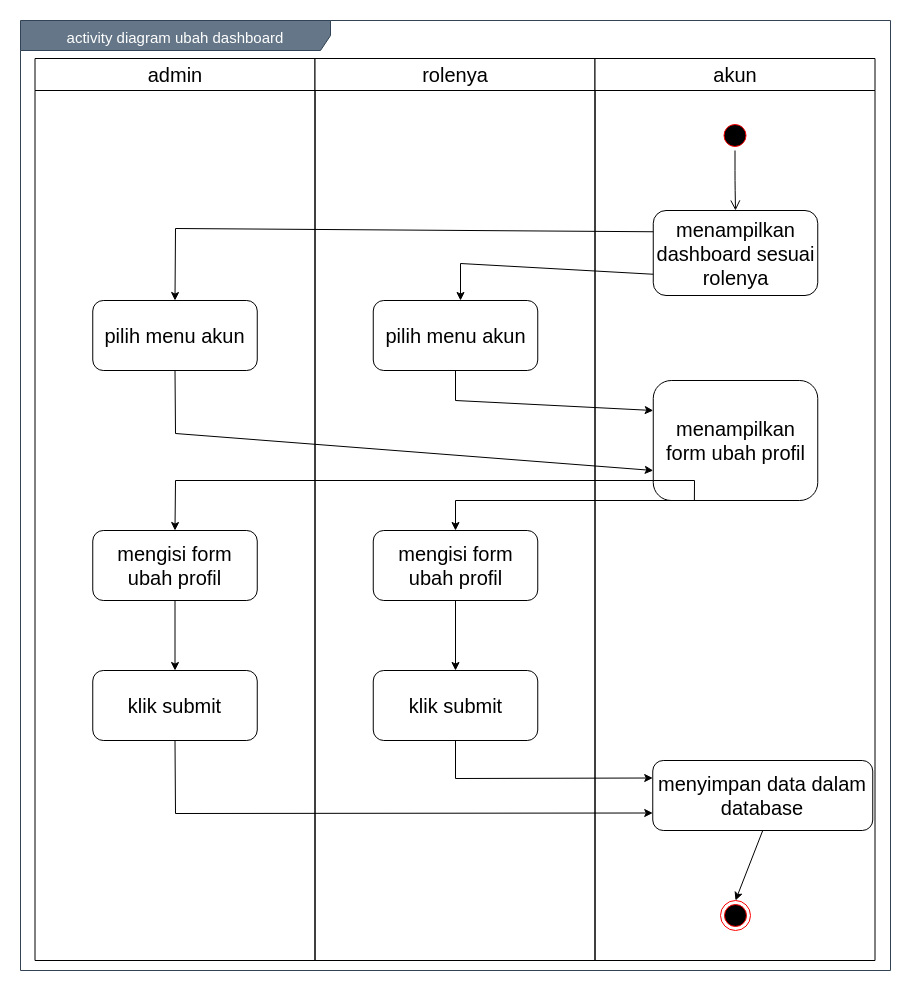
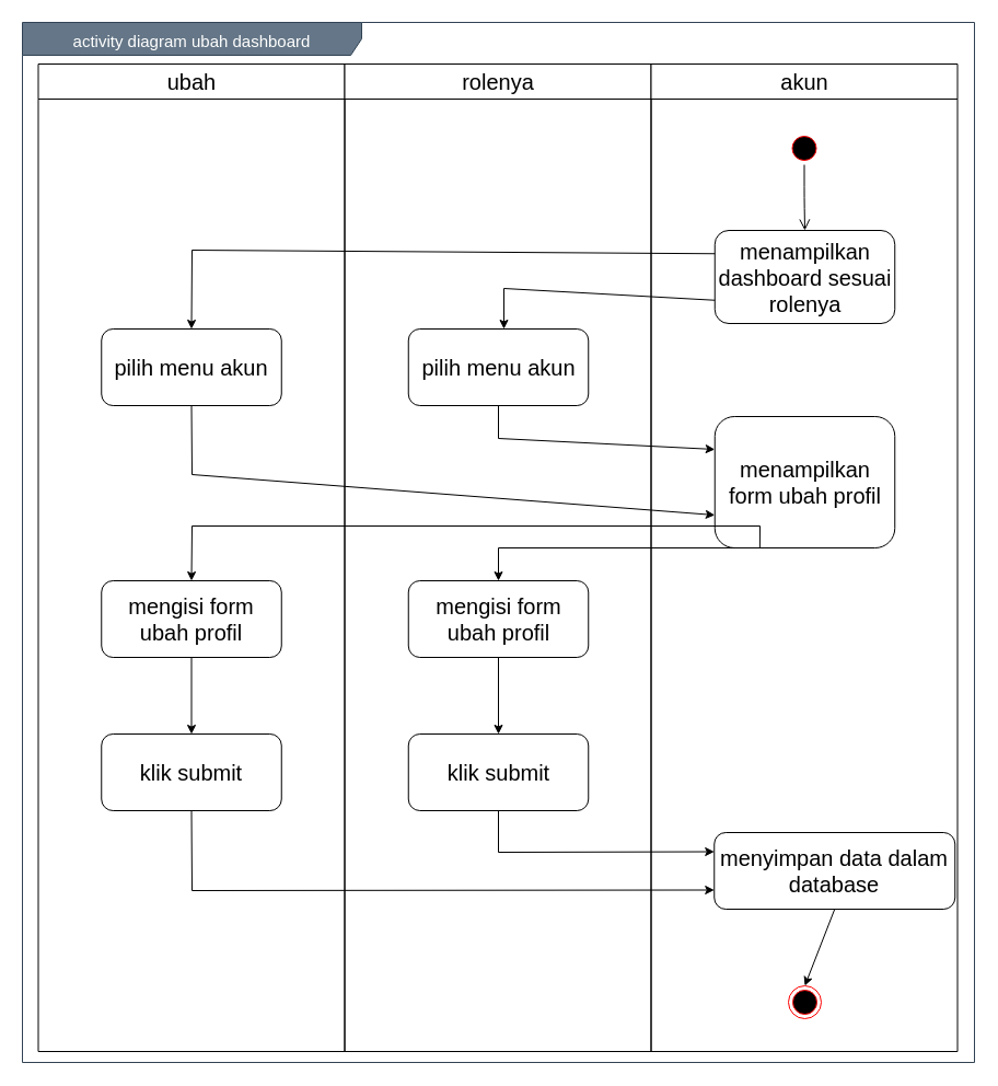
  <mxCell id="0" />
  <mxCell id="1" parent="0" />
  <mxCell id="2" value="&lt;font style=&quot;font-size: 15px&quot;&gt;activity diagram ubah dashboard&lt;/font&gt;" style="shape=umlFrame;whiteSpace=wrap;html=1;fontSize=20;align=center;width=310;height=30;fillColor=#647687;strokeColor=#314354;fontColor=#ffffff;" vertex="1" parent="1"><mxGeometry x="20" y="20" width="870" height="950" as="geometry" /></mxCell>
- <mxCell id="3" value="admin" style="swimlane;whiteSpace=wrap;fontSize=20;fontStyle=0;startSize=32;" vertex="1" parent="1"><mxGeometry x="34.5" y="58" width="280" height="902" as="geometry" /></mxCell>
+ <mxCell id="3" value="ubah" style="swimlane;whiteSpace=wrap;fontSize=20;fontStyle=0;startSize=32;" vertex="1" parent="1"><mxGeometry x="34.5" y="58" width="280" height="902" as="geometry" /></mxCell>
  <mxCell id="4" value="pilih menu akun" style="rounded=1;whiteSpace=wrap;html=1;fontSize=20;align=center;" vertex="1" parent="3"><mxGeometry x="57.75" y="242" width="164.5" height="70" as="geometry" /></mxCell>
  <mxCell id="5" value="mengisi form ubah profil" style="rounded=1;whiteSpace=wrap;html=1;fontSize=20;align=center;" vertex="1" parent="3"><mxGeometry x="57.75" y="472" width="164.5" height="70" as="geometry" /></mxCell>
  <mxCell id="6" value="rolenya" style="swimlane;whiteSpace=wrap;fontSize=20;fontStyle=0;startSize=32;" vertex="1" parent="1"><mxGeometry x="314.5" y="58" width="280" height="902" as="geometry" /></mxCell>
  <mxCell id="7" value="mengisi form ubah profil" style="rounded=1;whiteSpace=wrap;html=1;fontSize=20;align=center;" vertex="1" parent="6"><mxGeometry x="58.25" y="472" width="164.5" height="70" as="geometry" /></mxCell>
  <mxCell id="8" value="akun" style="swimlane;whiteSpace=wrap;fontSize=20;fontStyle=0;startSize=32;" vertex="1" parent="1"><mxGeometry x="594.5" y="58" width="280" height="902" as="geometry" /></mxCell>
  <mxCell id="9" value="" style="ellipse;html=1;shape=endState;fillColor=#000000;strokeColor=#ff0000;fontSize=20;align=center;" vertex="1" parent="8"><mxGeometry x="125.5" y="842" width="30" height="30" as="geometry" /></mxCell>
  <mxCell id="10" value="" style="ellipse;html=1;shape=startState;fillColor=#000000;strokeColor=#ff0000;fontSize=20;align=center;" vertex="1" parent="8"><mxGeometry x="125" y="62" width="30" height="30" as="geometry" /></mxCell>
  <mxCell id="11" value="" style="edgeStyle=orthogonalEdgeStyle;html=1;verticalAlign=bottom;endArrow=open;endSize=8;fontSize=20;entryX=0.5;entryY=0;entryDx=0;entryDy=0;" edge="1" parent="8" source="10" target="12"><mxGeometry relative="1" as="geometry"><mxPoint x="140" y="152" as="targetPoint" /></mxGeometry></mxCell>
  <mxCell id="12" value="menampilkan dashboard sesuai rolenya" style="rounded=1;whiteSpace=wrap;html=1;fontSize=20;align=center;" vertex="1" parent="8"><mxGeometry x="58.25" y="152" width="164.5" height="85" as="geometry" /></mxCell>
  <mxCell id="13" value="menampilkan form ubah profil" style="rounded=1;whiteSpace=wrap;html=1;fontSize=20;align=center;" vertex="1" parent="8"><mxGeometry x="58.25" y="322" width="164.5" height="120" as="geometry" /></mxCell>
  <mxCell id="14" value="pilih menu akun" style="rounded=1;whiteSpace=wrap;html=1;fontSize=20;align=center;" vertex="1" parent="1"><mxGeometry x="372.75" y="300" width="164.5" height="70" as="geometry" /></mxCell>
  <mxCell id="15" value="" style="endArrow=classic;html=1;fontSize=20;strokeColor=#000000;entryX=0.5;entryY=0;entryDx=0;entryDy=0;exitX=0.5;exitY=1;exitDx=0;exitDy=0;" edge="1" parent="1" source="20" target="9"><mxGeometry width="50" height="50" relative="1" as="geometry"><mxPoint x="734.5" y="940" as="sourcePoint" /><mxPoint x="754.5" y="1316" as="targetPoint" /></mxGeometry></mxCell>
  <mxCell id="16" value="" style="endArrow=classic;html=1;exitX=0;exitY=0.75;exitDx=0;exitDy=0;rounded=0;" edge="1" parent="1" source="12"><mxGeometry width="50" height="50" relative="1" as="geometry"><mxPoint x="460" y="500" as="sourcePoint" /><mxPoint x="460" y="300" as="targetPoint" /><Array as="points"><mxPoint x="460" y="263" /></Array></mxGeometry></mxCell>
  <mxCell id="17" value="" style="endArrow=classic;html=1;exitX=0;exitY=0.25;exitDx=0;exitDy=0;rounded=0;entryX=0.5;entryY=0;entryDx=0;entryDy=0;" edge="1" parent="1" source="12" target="4"><mxGeometry width="50" height="50" relative="1" as="geometry"><mxPoint x="662.75" y="272.5" as="sourcePoint" /><mxPoint x="470" y="310" as="targetPoint" /><Array as="points"><mxPoint x="175" y="228" /></Array></mxGeometry></mxCell>
  <mxCell id="18" value="klik submit" style="rounded=1;whiteSpace=wrap;html=1;fontSize=20;align=center;" vertex="1" parent="1"><mxGeometry x="92.25" y="670" width="164.5" height="70" as="geometry" /></mxCell>
  <mxCell id="19" value="klik submit" style="rounded=1;whiteSpace=wrap;html=1;fontSize=20;align=center;" vertex="1" parent="1"><mxGeometry x="372.75" y="670" width="164.5" height="70" as="geometry" /></mxCell>
  <mxCell id="20" value="menyimpan data dalam database" style="rounded=1;whiteSpace=wrap;html=1;fontSize=20;align=center;" vertex="1" parent="1"><mxGeometry x="652.25" y="760" width="220" height="70" as="geometry" /></mxCell>
  <mxCell id="21" value="" style="endArrow=classic;html=1;entryX=0;entryY=0.25;entryDx=0;entryDy=0;exitX=0.5;exitY=1;exitDx=0;exitDy=0;rounded=0;" edge="1" parent="1" source="14" target="13"><mxGeometry width="50" height="50" relative="1" as="geometry"><mxPoint x="410" y="380" as="sourcePoint" /><mxPoint x="460" y="330" as="targetPoint" /><Array as="points"><mxPoint x="455" y="400" /></Array></mxGeometry></mxCell>
  <mxCell id="22" value="" style="endArrow=classic;html=1;entryX=0;entryY=0.75;entryDx=0;entryDy=0;exitX=0.5;exitY=1;exitDx=0;exitDy=0;rounded=0;" edge="1" parent="1" source="4" target="13"><mxGeometry width="50" height="50" relative="1" as="geometry"><mxPoint x="410" y="490" as="sourcePoint" /><mxPoint x="460" y="440" as="targetPoint" /><Array as="points"><mxPoint x="175" y="433" /></Array></mxGeometry></mxCell>
  <mxCell id="23" value="" style="endArrow=classic;html=1;exitX=0.25;exitY=1;exitDx=0;exitDy=0;entryX=0.5;entryY=0;entryDx=0;entryDy=0;rounded=0;" edge="1" parent="1" source="13" target="5"><mxGeometry width="50" height="50" relative="1" as="geometry"><mxPoint x="410" y="600" as="sourcePoint" /><mxPoint x="460" y="550" as="targetPoint" /><Array as="points"><mxPoint x="694" y="480" /><mxPoint x="175" y="480" /></Array></mxGeometry></mxCell>
  <mxCell id="24" value="" style="endArrow=classic;html=1;exitX=0.75;exitY=1;exitDx=0;exitDy=0;entryX=0.5;entryY=0;entryDx=0;entryDy=0;rounded=0;" edge="1" parent="1" source="13" target="7"><mxGeometry width="50" height="50" relative="1" as="geometry"><mxPoint x="410" y="600" as="sourcePoint" /><mxPoint x="460" y="550" as="targetPoint" /><Array as="points"><mxPoint x="776" y="500" /><mxPoint x="455" y="500" /></Array></mxGeometry></mxCell>
  <mxCell id="25" value="" style="endArrow=classic;html=1;entryX=0.5;entryY=0;entryDx=0;entryDy=0;exitX=0.5;exitY=1;exitDx=0;exitDy=0;" edge="1" parent="1" source="7" target="19"><mxGeometry width="50" height="50" relative="1" as="geometry"><mxPoint x="410" y="490" as="sourcePoint" /><mxPoint x="460" y="440" as="targetPoint" /></mxGeometry></mxCell>
  <mxCell id="26" value="" style="endArrow=classic;html=1;entryX=0.5;entryY=0;entryDx=0;entryDy=0;exitX=0.5;exitY=1;exitDx=0;exitDy=0;" edge="1" parent="1" source="5" target="18"><mxGeometry width="50" height="50" relative="1" as="geometry"><mxPoint x="465" y="610" as="sourcePoint" /><mxPoint x="465" y="680" as="targetPoint" /></mxGeometry></mxCell>
  <mxCell id="27" value="" style="endArrow=classic;html=1;entryX=0;entryY=0.25;entryDx=0;entryDy=0;exitX=0.5;exitY=1;exitDx=0;exitDy=0;rounded=0;" edge="1" parent="1" source="19" target="20"><mxGeometry width="50" height="50" relative="1" as="geometry"><mxPoint x="410" y="600" as="sourcePoint" /><mxPoint x="460" y="550" as="targetPoint" /><Array as="points"><mxPoint x="455" y="778" /></Array></mxGeometry></mxCell>
  <mxCell id="28" value="" style="endArrow=classic;html=1;entryX=0;entryY=0.75;entryDx=0;entryDy=0;exitX=0.5;exitY=1;exitDx=0;exitDy=0;rounded=0;" edge="1" parent="1" source="18" target="20"><mxGeometry width="50" height="50" relative="1" as="geometry"><mxPoint x="410" y="710" as="sourcePoint" /><mxPoint x="460" y="660" as="targetPoint" /><Array as="points"><mxPoint x="175" y="813" /></Array></mxGeometry></mxCell>
